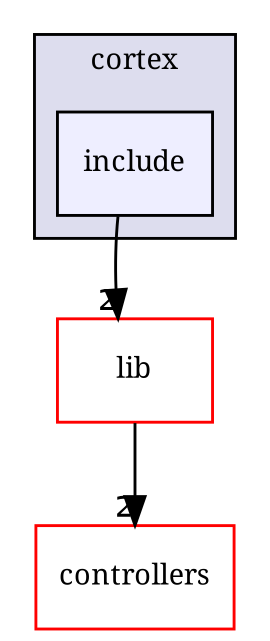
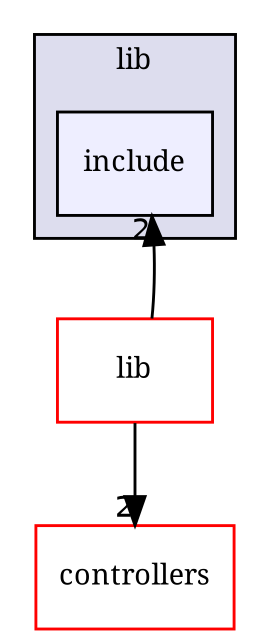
  digraph {
    compound=true
    fontname="Noto Serif"
    node [fontname="Noto Serif" fontsize=10 shape=box color=red]
    edge [fontname="Noto Serif" headlabel=2 labeldistance=1.5 labelfontname=Helvetica labelfontsize=10]
    n1 [fillcolor="#eeeeff" label=include pencolor=black style=filled color=""]
    n2 [label=lib]
    n3 [label=controllers]
    subgraph cluster_1 {
      bgcolor="#ddddee"
      fontsize=10
-     label=cortex
+     label=lib
      pencolor=black
      n1
    }
-   n1 -> n2
+   n2 -> n1
    n2 -> n3
  }
